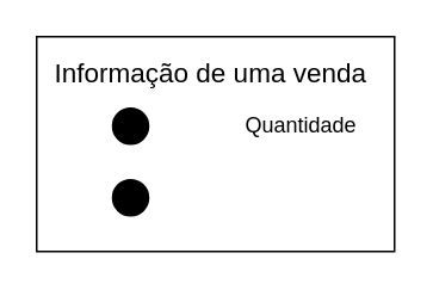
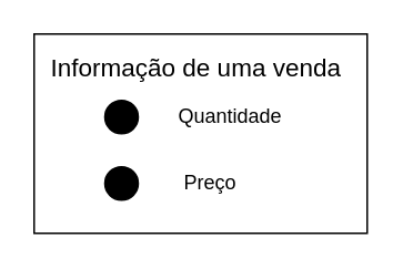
  <mxCell id="0" />
  <mxCell id="1" parent="0" />
  <mxCell id="2" value="" style="rounded=0;whiteSpace=wrap;html=1;" parent="1" vertex="1"><mxGeometry x="20" y="20" width="200" height="120" as="geometry" /></mxCell>
  <mxCell id="3" value="&lt;span style=&quot;font-size: 15px&quot;&gt;Informação de uma venda&lt;/span&gt;" style="text;html=1;strokeColor=none;fillColor=none;align=center;verticalAlign=middle;whiteSpace=wrap;rounded=0;" parent="1" vertex="1"><mxGeometry x="25" y="30" width="185" height="20" as="geometry" /></mxCell>
  <mxCell id="4" value="v" style="ellipse;whiteSpace=wrap;html=1;aspect=fixed;fillColor=#000000;" vertex="1" parent="1"><mxGeometry x="62.5" y="60" width="20" height="20" as="geometry" /></mxCell>
  <mxCell id="5" value="v" style="ellipse;whiteSpace=wrap;html=1;aspect=fixed;fillColor=#000000;" vertex="1" parent="1"><mxGeometry x="62.5" y="100" width="20" height="20" as="geometry" /></mxCell>
- <mxCell id="6" value="Quantidade&lt;br&gt;" style="text;html=1;strokeColor=none;fillColor=none;align=center;verticalAlign=middle;whiteSpace=wrap;rounded=0;" vertex="1" parent="1"><mxGeometry x="132.5" y="60" width="70" height="20" as="geometry" /></mxCell>
+ <mxCell id="6" value="Quantidade&lt;br&gt;" style="text;html=1;strokeColor=none;fillColor=none;align=center;verticalAlign=middle;whiteSpace=wrap;rounded=0;" vertex="1" parent="1"><mxGeometry x="102.5" y="60" width="70" height="20" as="geometry" /></mxCell>
+ <mxCell id="7" value="&lt;div style=&quot;text-align: left&quot;&gt;&lt;span&gt;Preço&lt;/span&gt;&lt;/div&gt;" style="text;html=1;strokeColor=none;fillColor=none;align=center;verticalAlign=middle;whiteSpace=wrap;rounded=0;" vertex="1" parent="1"><mxGeometry x="90.5" y="100" width="70" height="20" as="geometry" /></mxCell>
